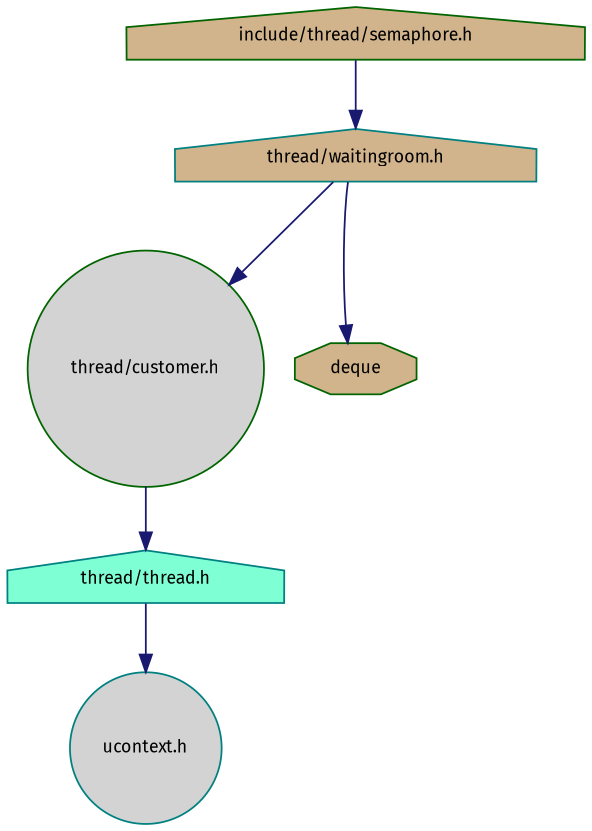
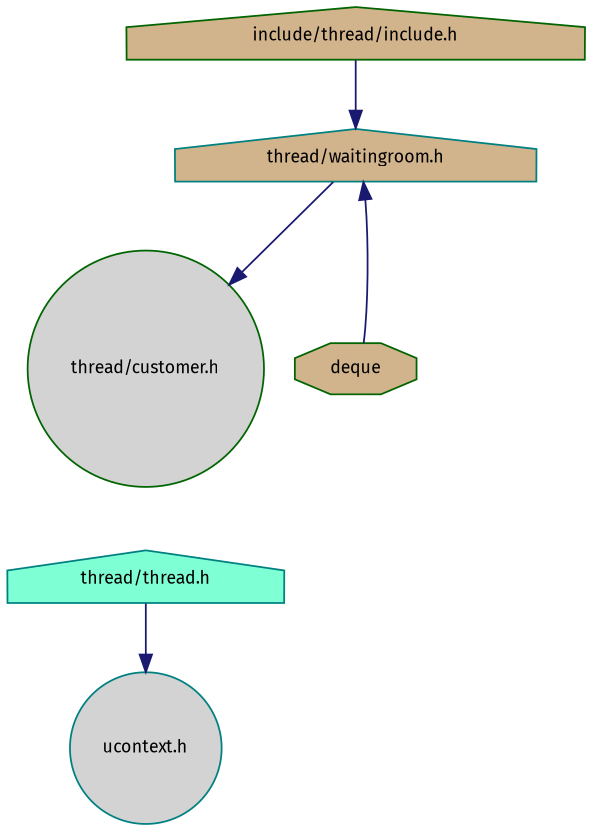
  digraph {
    fontname="Fira Sans"
    node [color=darkgreen fillcolor=tan fontname="Fira Sans" fontsize=10 shape=house style=filled]
    edge [color=midnightblue fontname="Fira Sans" fontsize=10 labelfontname=Helvetica labelfontsize=10 style=solid]
-   n1 [fontcolor=black height=0.2 label="include/thread/semaphore.h" width=0.4]
+   n1 [fontcolor=black height=0.2 label="include/thread/include.h" width=0.4]
    n2 [color=teal height=0.2 label="thread/waitingroom.h" width=0.4]
    n3 [fillcolor=lightgrey height=0.2 label="thread/customer.h" shape=circle width=0.4]
    n4 [height=0.2 label=deque shape=octagon width=0.4]
    n5 [color=teal fillcolor=aquamarine height=0.2 label="thread/thread.h" width=0.4]
    n6 [color=teal fillcolor=lightgrey height=0.2 label="ucontext.h" shape=circle width=0.4]
    n1 -> n2
    n2 -> n3
-   n2 -> n4
-   n3 -> n5
+   n4 -> n2
    n5 -> n6
  }
